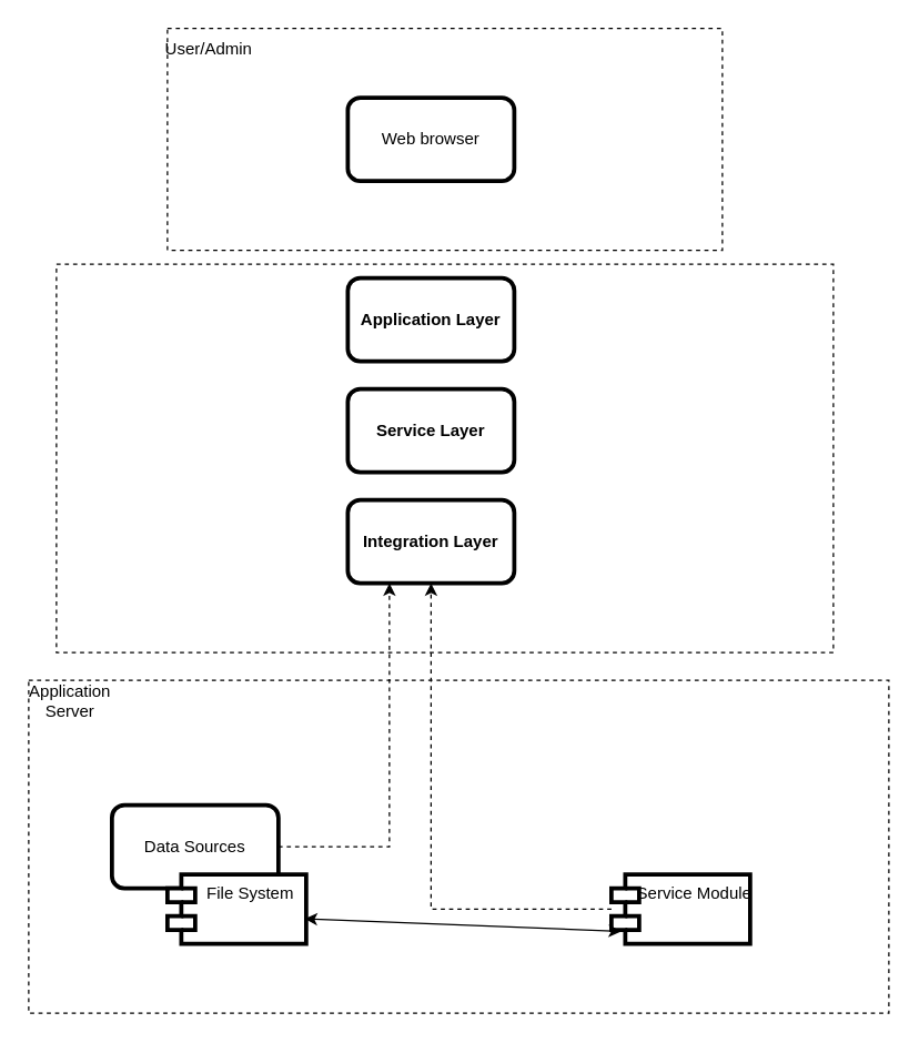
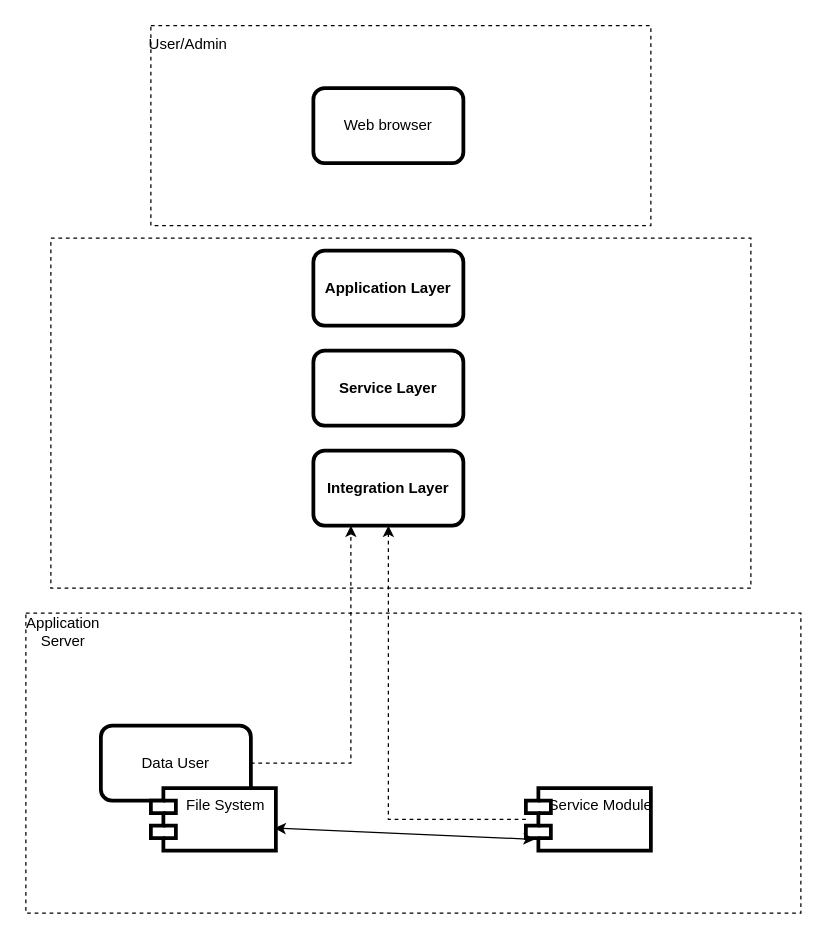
  <mxCell id="0" />
  <mxCell id="1" parent="0" />
  <mxCell id="2" value="" style="rounded=0;whiteSpace=wrap;html=1;dashed=1;" vertex="1" parent="1"><mxGeometry x="120" y="20" width="400" height="160" as="geometry" /></mxCell>
  <mxCell id="3" value="User/Admin" style="text;html=1;strokeColor=none;fillColor=none;align=center;verticalAlign=middle;whiteSpace=wrap;rounded=0;dashed=1;" vertex="1" parent="1"><mxGeometry x="120" y="20" width="60" height="30" as="geometry" /></mxCell>
  <mxCell id="4" value="Web browser" style="rounded=1;whiteSpace=wrap;html=1;strokeWidth=3;" vertex="1" parent="1"><mxGeometry x="250" y="70" width="120" height="60" as="geometry" /></mxCell>
  <mxCell id="5" value="" style="rounded=0;whiteSpace=wrap;html=1;strokeWidth=1;dashed=1;" vertex="1" parent="1"><mxGeometry x="40" y="190" width="560" height="280" as="geometry" /></mxCell>
  <mxCell id="6" value="&lt;b&gt;Application Layer&lt;/b&gt;" style="rounded=1;whiteSpace=wrap;html=1;strokeWidth=3;" vertex="1" parent="1"><mxGeometry x="250" y="200" width="120" height="60" as="geometry" /></mxCell>
  <mxCell id="7" value="&lt;b&gt;Service Layer&lt;/b&gt;" style="rounded=1;whiteSpace=wrap;html=1;strokeWidth=3;" vertex="1" parent="1"><mxGeometry x="250" y="280" width="120" height="60" as="geometry" /></mxCell>
  <mxCell id="8" value="&lt;b&gt;Integration Layer&lt;/b&gt;" style="rounded=1;whiteSpace=wrap;html=1;strokeWidth=3;" vertex="1" parent="1"><mxGeometry x="250" y="360" width="120" height="60" as="geometry" /></mxCell>
  <mxCell id="9" value="" style="rounded=0;whiteSpace=wrap;html=1;strokeWidth=1;dashed=1;" vertex="1" parent="1"><mxGeometry x="20" y="490" width="620" height="240" as="geometry" /></mxCell>
  <mxCell id="10" value="Application Server" style="text;html=1;strokeColor=none;fillColor=none;align=center;verticalAlign=middle;whiteSpace=wrap;rounded=0;dashed=1;" vertex="1" parent="1"><mxGeometry x="20" y="490" width="60" height="30" as="geometry" /></mxCell>
  <mxCell id="11" style="edgeStyle=orthogonalEdgeStyle;rounded=0;orthogonalLoop=1;jettySize=auto;html=1;entryX=0.25;entryY=1;entryDx=0;entryDy=0;dashed=1;" edge="1" parent="1" source="12" target="8"><mxGeometry relative="1" as="geometry" /></mxCell>
- <mxCell id="12" value="Data Sources" style="rounded=1;whiteSpace=wrap;html=1;strokeWidth=3;" vertex="1" parent="1"><mxGeometry x="80" y="580" width="120" height="60" as="geometry" /></mxCell>
+ <mxCell id="12" value="Data User" style="rounded=1;whiteSpace=wrap;html=1;strokeWidth=3;" vertex="1" parent="1"><mxGeometry x="80" y="580" width="120" height="60" as="geometry" /></mxCell>
  <mxCell id="13" value="File System" style="shape=module;align=left;spacingLeft=20;align=center;verticalAlign=top;strokeWidth=3;" vertex="1" parent="1"><mxGeometry x="120" y="630" width="100" height="50" as="geometry" /></mxCell>
  <mxCell id="14" style="edgeStyle=orthogonalEdgeStyle;rounded=0;orthogonalLoop=1;jettySize=auto;html=1;dashed=1;" edge="1" parent="1" source="15" target="8"><mxGeometry relative="1" as="geometry" /></mxCell>
- <mxCell id="15" value="Service Module" style="shape=module;align=left;spacingLeft=20;align=center;verticalAlign=top;strokeWidth=3;" vertex="1" parent="1"><mxGeometry x="440" y="630" width="100" height="50" as="geometry" /></mxCell>
+ <mxCell id="15" value="Service Module" style="shape=module;align=left;spacingLeft=20;align=center;verticalAlign=top;strokeWidth=3;" vertex="1" parent="1"><mxGeometry x="420" y="630" width="100" height="50" as="geometry" /></mxCell>
  <mxCell id="16" value="" style="endArrow=classic;startArrow=classic;html=1;rounded=0;exitX=0.99;exitY=0.64;exitDx=0;exitDy=0;exitPerimeter=0;entryX=0.07;entryY=0.82;entryDx=0;entryDy=0;entryPerimeter=0;" edge="1" parent="1" source="13" target="15"><mxGeometry width="50" height="50" relative="1" as="geometry"><mxPoint x="360" y="640" as="sourcePoint" /><mxPoint x="410" y="590" as="targetPoint" /></mxGeometry></mxCell>
